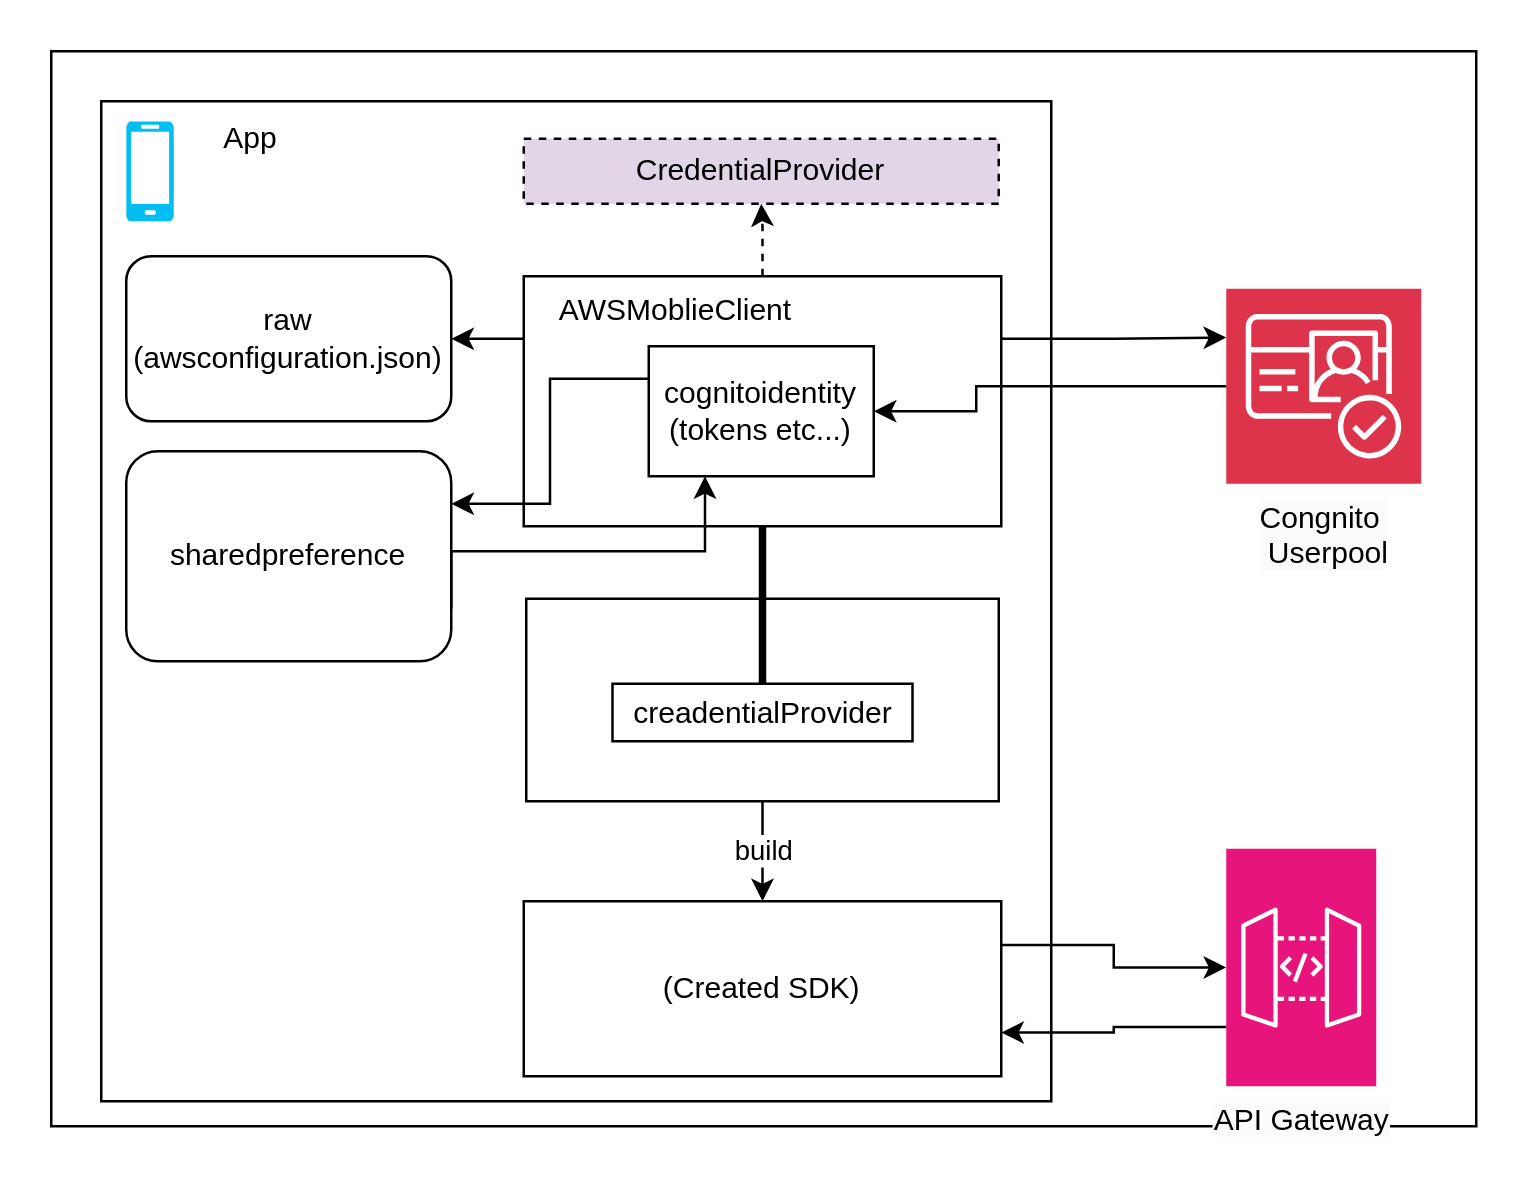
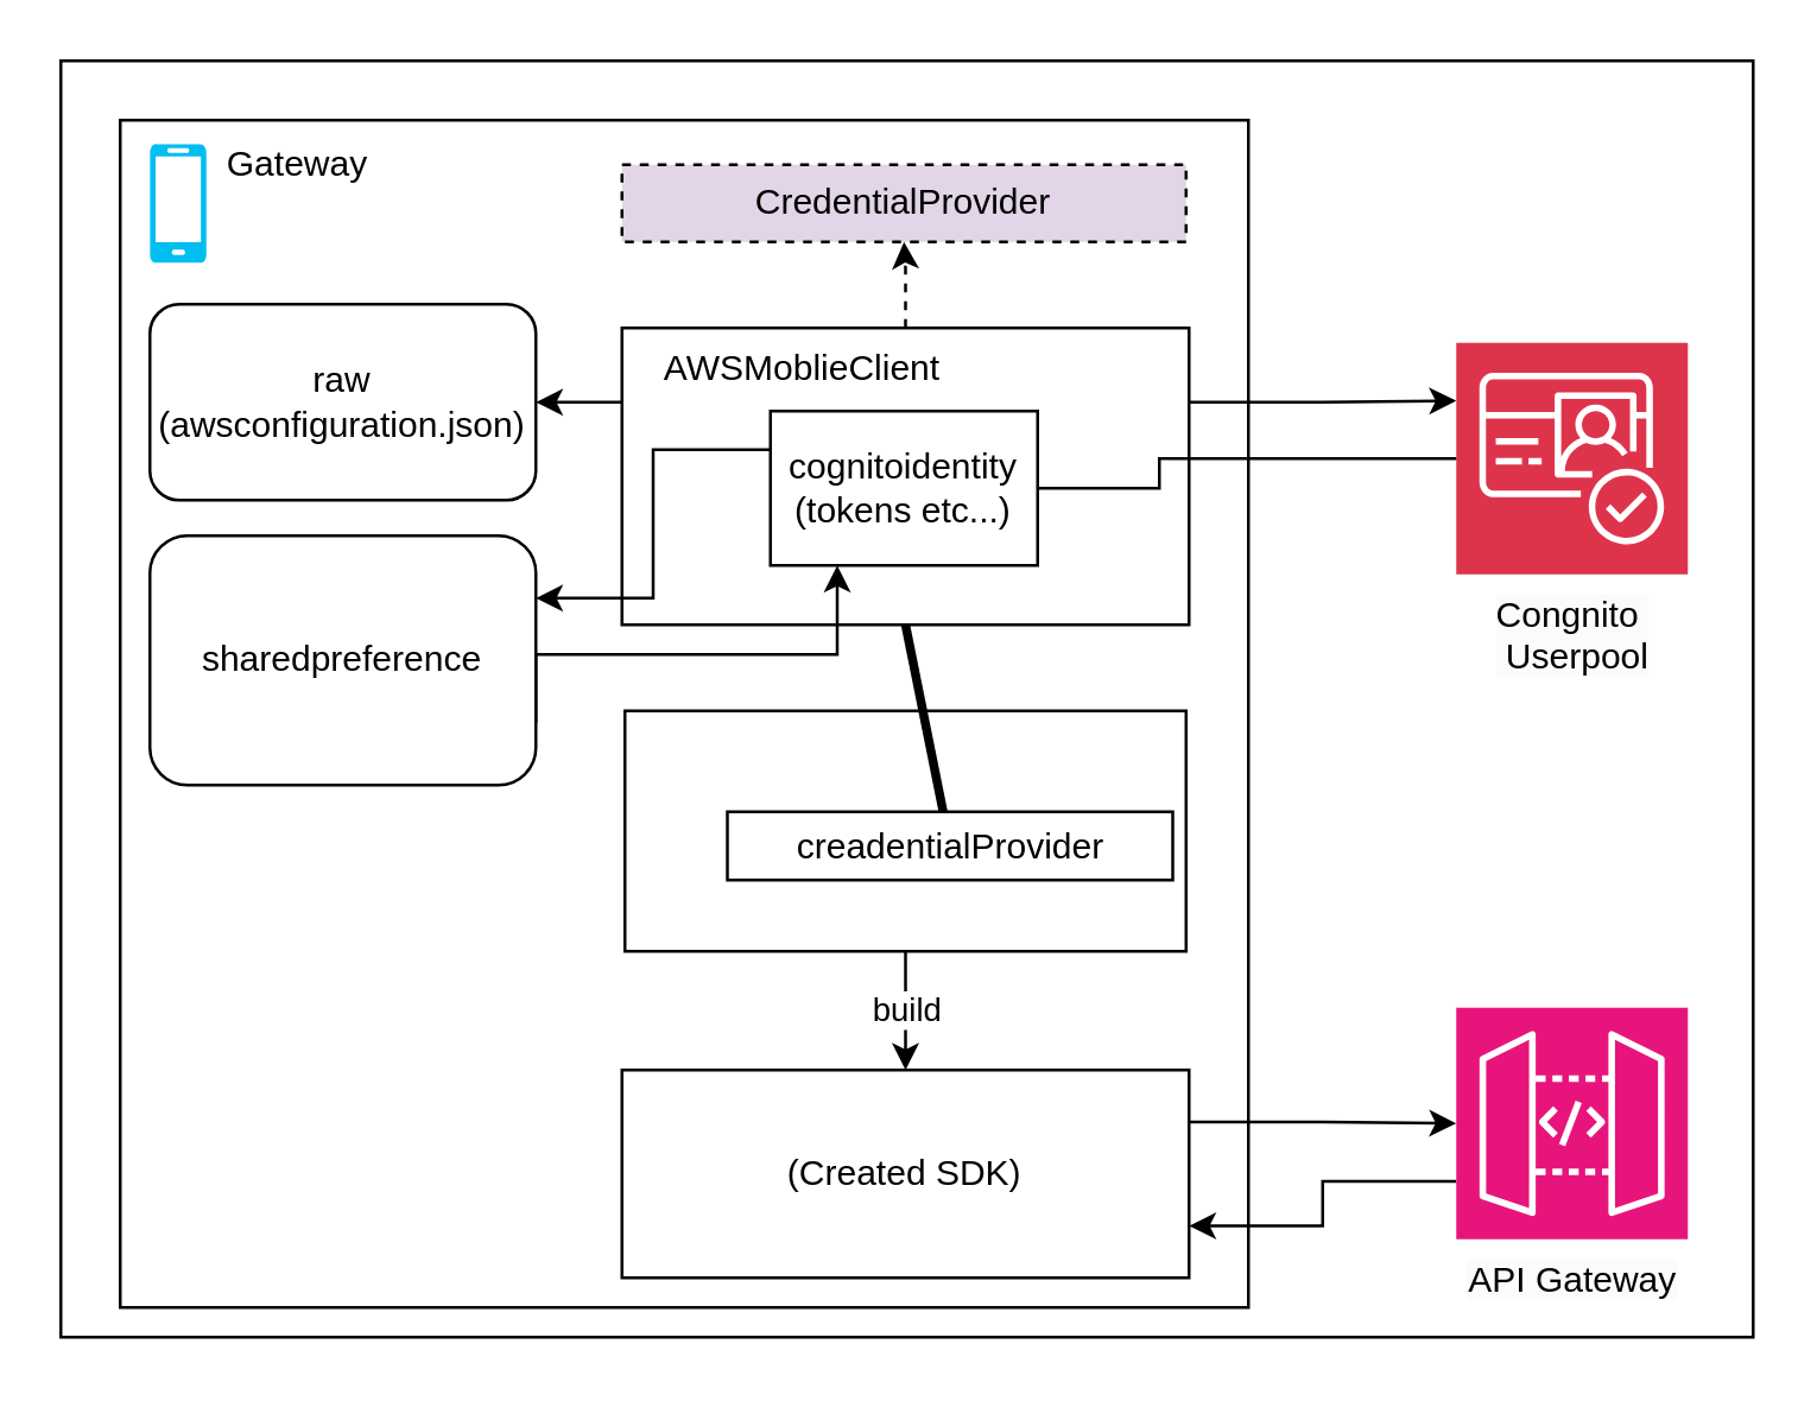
  <mxCell id="0" />
  <mxCell id="1" parent="0" />
  <mxCell id="2" value="" style="rounded=0;whiteSpace=wrap;html=1;" vertex="1" parent="1"><mxGeometry x="20" y="20" width="570" height="430" as="geometry" /></mxCell>
  <mxCell id="3" value="" style="rounded=0;whiteSpace=wrap;html=1;fillStyle=auto;" vertex="1" parent="1"><mxGeometry x="40" y="40" width="380" height="400" as="geometry" /></mxCell>
  <mxCell id="4" value="&lt;meta charset=&quot;utf-8&quot;&gt;&lt;span style=&quot;color: rgb(0, 0, 0); font-family: Helvetica; font-size: 12px; font-style: normal; font-variant-ligatures: normal; font-variant-caps: normal; font-weight: 400; letter-spacing: normal; orphans: 2; text-align: center; text-indent: 0px; text-transform: none; widows: 2; word-spacing: 0px; -webkit-text-stroke-width: 0px; background-color: rgb(251, 251, 251); text-decoration-thickness: initial; text-decoration-style: initial; text-decoration-color: initial; float: none; display: inline !important;&quot;&gt;Congnito&amp;nbsp;&lt;/span&gt;&lt;br style=&quot;border-color: var(--border-color); color: rgb(0, 0, 0); font-family: Helvetica; font-size: 12px; font-style: normal; font-variant-ligatures: normal; font-variant-caps: normal; font-weight: 400; letter-spacing: normal; orphans: 2; text-align: center; text-indent: 0px; text-transform: none; widows: 2; word-spacing: 0px; -webkit-text-stroke-width: 0px; background-color: rgb(251, 251, 251); text-decoration-thickness: initial; text-decoration-style: initial; text-decoration-color: initial;&quot;&gt;&lt;span style=&quot;color: rgb(0, 0, 0); font-family: Helvetica; font-size: 12px; font-style: normal; font-variant-ligatures: normal; font-variant-caps: normal; font-weight: 400; letter-spacing: normal; orphans: 2; text-align: center; text-indent: 0px; text-transform: none; widows: 2; word-spacing: 0px; -webkit-text-stroke-width: 0px; background-color: rgb(251, 251, 251); text-decoration-thickness: initial; text-decoration-style: initial; text-decoration-color: initial; float: none; display: inline !important;&quot;&gt;&amp;nbsp;Userpool&lt;/span&gt;" style="sketch=0;points=[[0,0,0],[0.25,0,0],[0.5,0,0],[0.75,0,0],[1,0,0],[0,1,0],[0.25,1,0],[0.5,1,0],[0.75,1,0],[1,1,0],[0,0.25,0],[0,0.5,0],[0,0.75,0],[1,0.25,0],[1,0.5,0],[1,0.75,0]];outlineConnect=0;fontColor=#232F3E;fillColor=#DD344C;strokeColor=#ffffff;dashed=0;verticalLabelPosition=bottom;verticalAlign=top;align=center;html=1;fontSize=12;fontStyle=0;aspect=fixed;shape=mxgraph.aws4.resourceIcon;resIcon=mxgraph.aws4.cognito;" vertex="1" parent="1"><mxGeometry x="490" y="115" width="78" height="78" as="geometry" /></mxCell>
  <mxCell id="5" style="edgeStyle=orthogonalEdgeStyle;rounded=0;orthogonalLoop=1;jettySize=auto;html=1;exitX=0;exitY=0.75;exitDx=0;exitDy=0;exitPerimeter=0;entryX=1;entryY=0.75;entryDx=0;entryDy=0;" edge="1" parent="1" source="6" target="15"><mxGeometry relative="1" as="geometry" /></mxCell>
- <mxCell id="6" value="&lt;meta charset=&quot;utf-8&quot;&gt;&lt;span style=&quot;color: rgb(0, 0, 0); font-family: Helvetica; font-size: 12px; font-style: normal; font-variant-ligatures: normal; font-variant-caps: normal; font-weight: 400; letter-spacing: normal; orphans: 2; text-align: center; text-indent: 0px; text-transform: none; widows: 2; word-spacing: 0px; -webkit-text-stroke-width: 0px; background-color: rgb(251, 251, 251); text-decoration-thickness: initial; text-decoration-style: initial; text-decoration-color: initial; float: none; display: inline !important;&quot;&gt;API Gateway&lt;/span&gt;" style="sketch=0;points=[[0,0,0],[0.25,0,0],[0.5,0,0],[0.75,0,0],[1,0,0],[0,1,0],[0.25,1,0],[0.5,1,0],[0.75,1,0],[1,1,0],[0,0.25,0],[0,0.5,0],[0,0.75,0],[1,0.25,0],[1,0.5,0],[1,0.75,0]];outlineConnect=0;fontColor=#232F3E;fillColor=#E7157B;strokeColor=#ffffff;dashed=0;verticalLabelPosition=bottom;verticalAlign=top;align=center;html=1;fontSize=12;fontStyle=0;aspect=fixed;shape=mxgraph.aws4.resourceIcon;resIcon=mxgraph.aws4.api_gateway;" vertex="1" parent="1"><mxGeometry x="490" y="339" width="60" height="95" as="geometry" /></mxCell>
+ <mxCell id="6" value="&lt;meta charset=&quot;utf-8&quot;&gt;&lt;span style=&quot;color: rgb(0, 0, 0); font-family: Helvetica; font-size: 12px; font-style: normal; font-variant-ligatures: normal; font-variant-caps: normal; font-weight: 400; letter-spacing: normal; orphans: 2; text-align: center; text-indent: 0px; text-transform: none; widows: 2; word-spacing: 0px; -webkit-text-stroke-width: 0px; background-color: rgb(251, 251, 251); text-decoration-thickness: initial; text-decoration-style: initial; text-decoration-color: initial; float: none; display: inline !important;&quot;&gt;API Gateway&lt;/span&gt;" style="sketch=0;points=[[0,0,0],[0.25,0,0],[0.5,0,0],[0.75,0,0],[1,0,0],[0,1,0],[0.25,1,0],[0.5,1,0],[0.75,1,0],[1,1,0],[0,0.25,0],[0,0.5,0],[0,0.75,0],[1,0.25,0],[1,0.5,0],[1,0.75,0]];outlineConnect=0;fontColor=#232F3E;fillColor=#E7157B;strokeColor=#ffffff;dashed=0;verticalLabelPosition=bottom;verticalAlign=top;align=center;html=1;fontSize=12;fontStyle=0;aspect=fixed;shape=mxgraph.aws4.resourceIcon;resIcon=mxgraph.aws4.api_gateway;" vertex="1" parent="1"><mxGeometry x="490" y="339" width="78" height="78" as="geometry" /></mxCell>
  <mxCell id="7" value="" style="verticalLabelPosition=bottom;html=1;verticalAlign=top;align=center;strokeColor=none;fillColor=#00BEF2;shape=mxgraph.azure.mobile;pointerEvents=1;" vertex="1" parent="1"><mxGeometry x="50" y="48" width="19" height="40" as="geometry" /></mxCell>
- <mxCell id="8" value="App" style="text;html=1;strokeColor=none;fillColor=none;align=center;verticalAlign=middle;whiteSpace=wrap;rounded=0;" vertex="1" parent="1"><mxGeometry x="70" y="40" width="60" height="30" as="geometry" /></mxCell>
+ <mxCell id="8" value="Gateway" style="text;html=1;strokeColor=none;fillColor=none;align=center;verticalAlign=middle;whiteSpace=wrap;rounded=0;" vertex="1" parent="1"><mxGeometry x="70" y="40" width="60" height="30" as="geometry" /></mxCell>
  <mxCell id="9" value="build" style="edgeStyle=orthogonalEdgeStyle;rounded=0;orthogonalLoop=1;jettySize=auto;html=1;entryX=0.5;entryY=0;entryDx=0;entryDy=0;" edge="1" parent="1" source="10" target="15"><mxGeometry relative="1" as="geometry" /></mxCell>
  <mxCell id="10" value="" style="rounded=0;whiteSpace=wrap;html=1;" vertex="1" parent="1"><mxGeometry x="210" y="239" width="189" height="81" as="geometry" /></mxCell>
  <mxCell id="11" value="CredentialProvider" style="rounded=0;whiteSpace=wrap;html=1;dashed=1;fillColor=#e1d5e7;" vertex="1" parent="1"><mxGeometry x="209" y="55" width="190" height="26" as="geometry" /></mxCell>
  <mxCell id="12" value="sharedpreference" style="rounded=1;whiteSpace=wrap;html=1;" vertex="1" parent="1"><mxGeometry x="50" y="180" width="130" height="84" as="geometry" /></mxCell>
  <mxCell id="13" value="raw&lt;br&gt;(awsconfiguration.json)" style="rounded=1;whiteSpace=wrap;html=1;" vertex="1" parent="1"><mxGeometry x="50" y="102" width="130" height="66" as="geometry" /></mxCell>
  <mxCell id="14" style="edgeStyle=orthogonalEdgeStyle;rounded=0;orthogonalLoop=1;jettySize=auto;html=1;exitX=1;exitY=0.25;exitDx=0;exitDy=0;" edge="1" parent="1" source="15" target="6"><mxGeometry relative="1" as="geometry" /></mxCell>
  <mxCell id="15" value="(Created SDK)" style="rounded=0;whiteSpace=wrap;html=1;" vertex="1" parent="1"><mxGeometry x="209" y="360" width="191" height="70" as="geometry" /></mxCell>
  <mxCell id="16" style="edgeStyle=orthogonalEdgeStyle;rounded=0;orthogonalLoop=1;jettySize=auto;html=1;dashed=1;" edge="1" parent="1" source="18" target="11"><mxGeometry relative="1" as="geometry" /></mxCell>
  <mxCell id="17" style="edgeStyle=orthogonalEdgeStyle;rounded=0;orthogonalLoop=1;jettySize=auto;html=1;exitX=0;exitY=0.25;exitDx=0;exitDy=0;entryX=1;entryY=0.5;entryDx=0;entryDy=0;" edge="1" parent="1" source="18" target="13"><mxGeometry relative="1" as="geometry" /></mxCell>
  <mxCell id="18" value="" style="rounded=0;whiteSpace=wrap;html=1;" vertex="1" parent="1"><mxGeometry x="209" y="110" width="191" height="100" as="geometry" /></mxCell>
  <mxCell id="19" value="AWSMoblieClient" style="text;html=1;strokeColor=none;fillColor=none;align=center;verticalAlign=middle;whiteSpace=wrap;rounded=0;" vertex="1" parent="1"><mxGeometry x="215" y="111" width="110" height="26" as="geometry" /></mxCell>
  <mxCell id="20" style="edgeStyle=orthogonalEdgeStyle;rounded=0;orthogonalLoop=1;jettySize=auto;html=1;exitX=0;exitY=0.25;exitDx=0;exitDy=0;entryX=1;entryY=0.25;entryDx=0;entryDy=0;" edge="1" parent="1" source="21" target="12"><mxGeometry relative="1" as="geometry" /></mxCell>
  <mxCell id="21" value="cognitoidentity&lt;br&gt;(tokens etc...)" style="rounded=0;whiteSpace=wrap;html=1;" vertex="1" parent="1"><mxGeometry x="259" y="138" width="90" height="52" as="geometry" /></mxCell>
- <mxCell id="22" value="creadentialProvider" style="rounded=0;whiteSpace=wrap;html=1;" vertex="1" parent="1"><mxGeometry x="244.5" y="273" width="120" height="23" as="geometry" /></mxCell>
+ <mxCell id="22" value="creadentialProvider" style="rounded=0;whiteSpace=wrap;html=1;" vertex="1" parent="1"><mxGeometry x="244.5" y="273" width="150" height="23" as="geometry" /></mxCell>
  <mxCell id="23" style="edgeStyle=orthogonalEdgeStyle;rounded=0;orthogonalLoop=1;jettySize=auto;html=1;exitX=1;exitY=0.25;exitDx=0;exitDy=0;entryX=0;entryY=0.25;entryDx=0;entryDy=0;entryPerimeter=0;" edge="1" parent="1" source="18" target="4"><mxGeometry relative="1" as="geometry" /></mxCell>
- <mxCell id="24" style="edgeStyle=orthogonalEdgeStyle;rounded=0;orthogonalLoop=1;jettySize=auto;html=1;entryX=1;entryY=0.5;entryDx=0;entryDy=0;" edge="1" parent="1" source="4" target="21"><mxGeometry relative="1" as="geometry"><Array as="points"><mxPoint x="390" y="154" /><mxPoint x="390" y="164" /></Array></mxGeometry></mxCell>
+ <mxCell id="24" style="edgeStyle=orthogonalEdgeStyle;rounded=0;orthogonalLoop=1;jettySize=auto;html=1;entryX=1;entryY=0.5;entryDx=0;entryDy=0;endArrow=none;" edge="1" parent="1" source="4" target="21"><mxGeometry relative="1" as="geometry"><Array as="points"><mxPoint x="390" y="154" /><mxPoint x="390" y="164" /></Array></mxGeometry></mxCell>
  <mxCell id="25" style="edgeStyle=orthogonalEdgeStyle;rounded=0;orthogonalLoop=1;jettySize=auto;html=1;exitX=1;exitY=0.75;exitDx=0;exitDy=0;entryX=0.25;entryY=1;entryDx=0;entryDy=0;" edge="1" parent="1" source="12" target="21"><mxGeometry relative="1" as="geometry"><Array as="points"><mxPoint x="180" y="220" /><mxPoint x="282" y="220" /></Array></mxGeometry></mxCell>
  <mxCell id="26" value="" style="endArrow=none;html=1;rounded=0;entryX=0.5;entryY=1;entryDx=0;entryDy=0;strokeWidth=3;" edge="1" parent="1" source="22" target="18"><mxGeometry width="50" height="50" relative="1" as="geometry"><mxPoint x="280" y="230" as="sourcePoint" /><mxPoint x="330" y="180" as="targetPoint" /></mxGeometry></mxCell>
